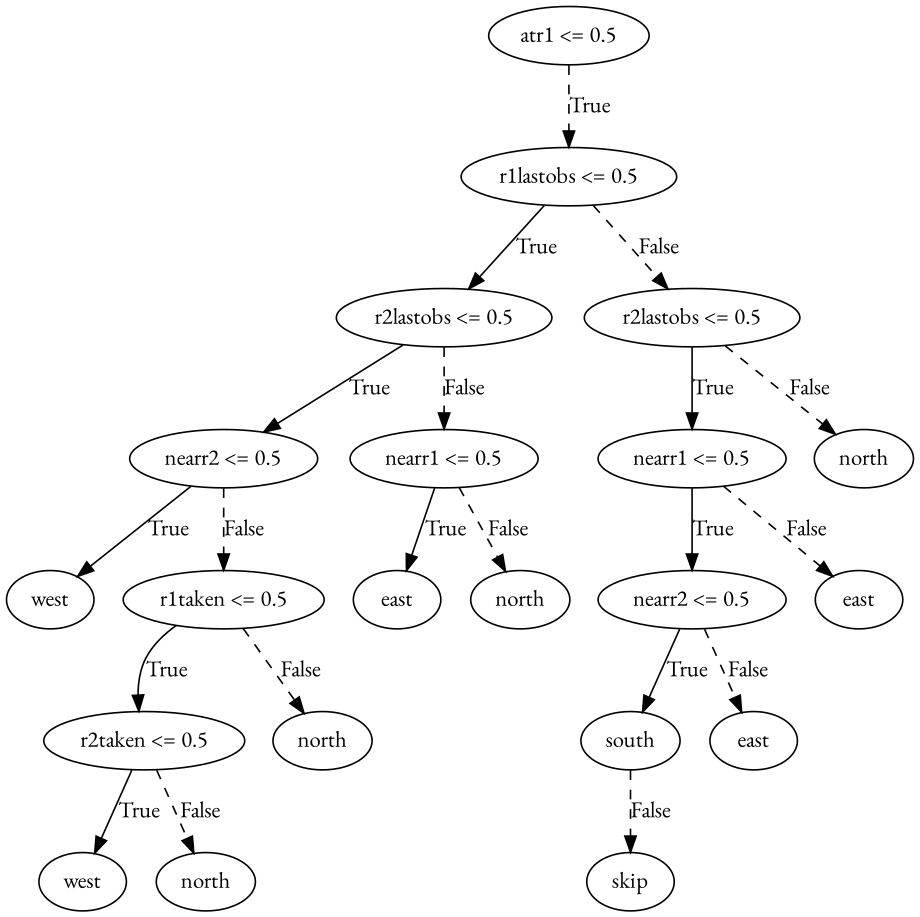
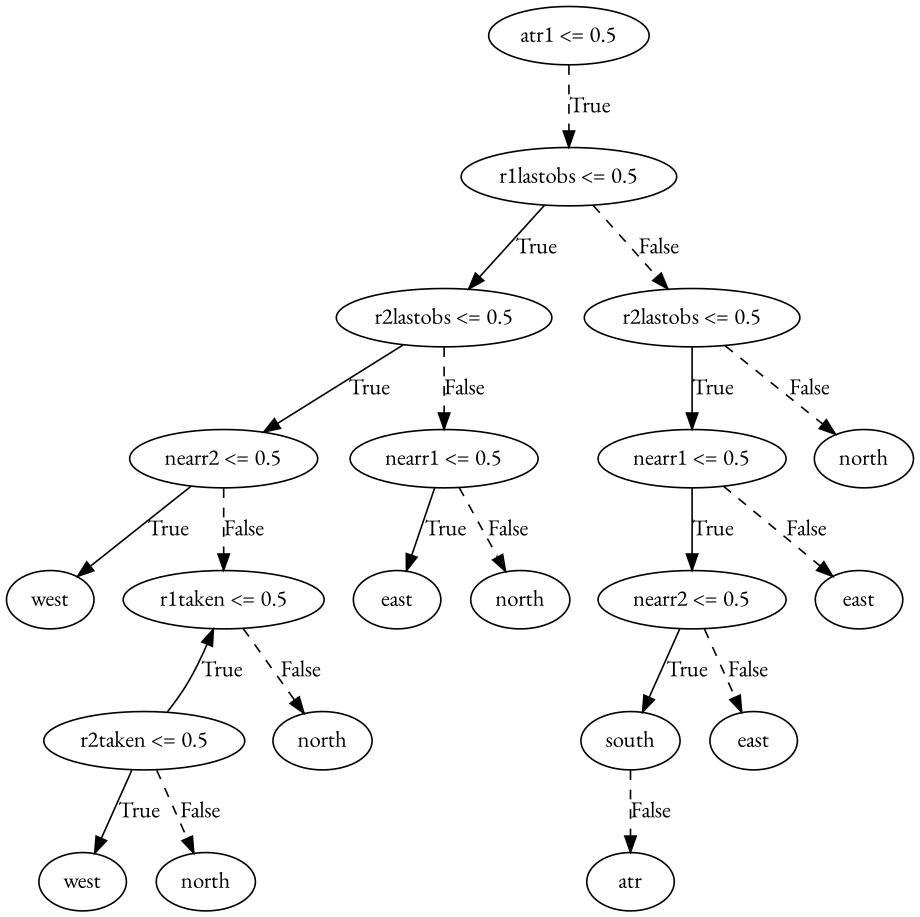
  digraph {
    fontname="EB Garamond"
    node [fontname="EB Garamond"]
    edge [fontname="EB Garamond" style=dashed]
    n1 [label="atr1 <= 0.5"]
    n2 [label="r1lastobs <= 0.5"]
    n3 [label="r2lastobs <= 0.5"]
    n4 [label="r2lastobs <= 0.5"]
-   n5 [label=skip]
+   n5 [label=atr]
    n6 [label="nearr2 <= 0.5"]
    n7 [label="nearr1 <= 0.5"]
    n8 [label="nearr1 <= 0.5"]
    n9 [label=north]
    n10 [label=west]
    n11 [label="r1taken <= 0.5"]
    n12 [label=east]
    n13 [label=north]
    n14 [label="r2taken <= 0.5"]
    n15 [label=north]
    n16 [label=west]
    n17 [label=north]
    n18 [label="nearr2 <= 0.5"]
    n19 [label=east]
    n20 [label=south]
    n21 [label=east]
    n1 -> n2 [label=True]
    n2 -> n3 [label=True style=""]
    n2 -> n4 [label=False]
    n3 -> n6 [label=True style=""]
    n3 -> n7 [label=False]
    n4 -> n8 [label=True style=""]
    n4 -> n9 [label=False]
    n6 -> n10 [label=True style=""]
    n6 -> n11 [label=False]
    n7 -> n12 [label=True style=""]
    n7 -> n13 [label=False]
    n8 -> n18 [label=True style=""]
    n8 -> n19 [label=False]
-   n11 -> n14 [label=True style=""]
+   n14 -> n11 [label=True style=""]
    n11 -> n15 [label=False]
    n14 -> n16 [label=True style=""]
    n14 -> n17 [label=False]
    n18 -> n20 [label=True style=""]
    n18 -> n21 [label=False]
    n20 -> n5 [label=False]
  }
